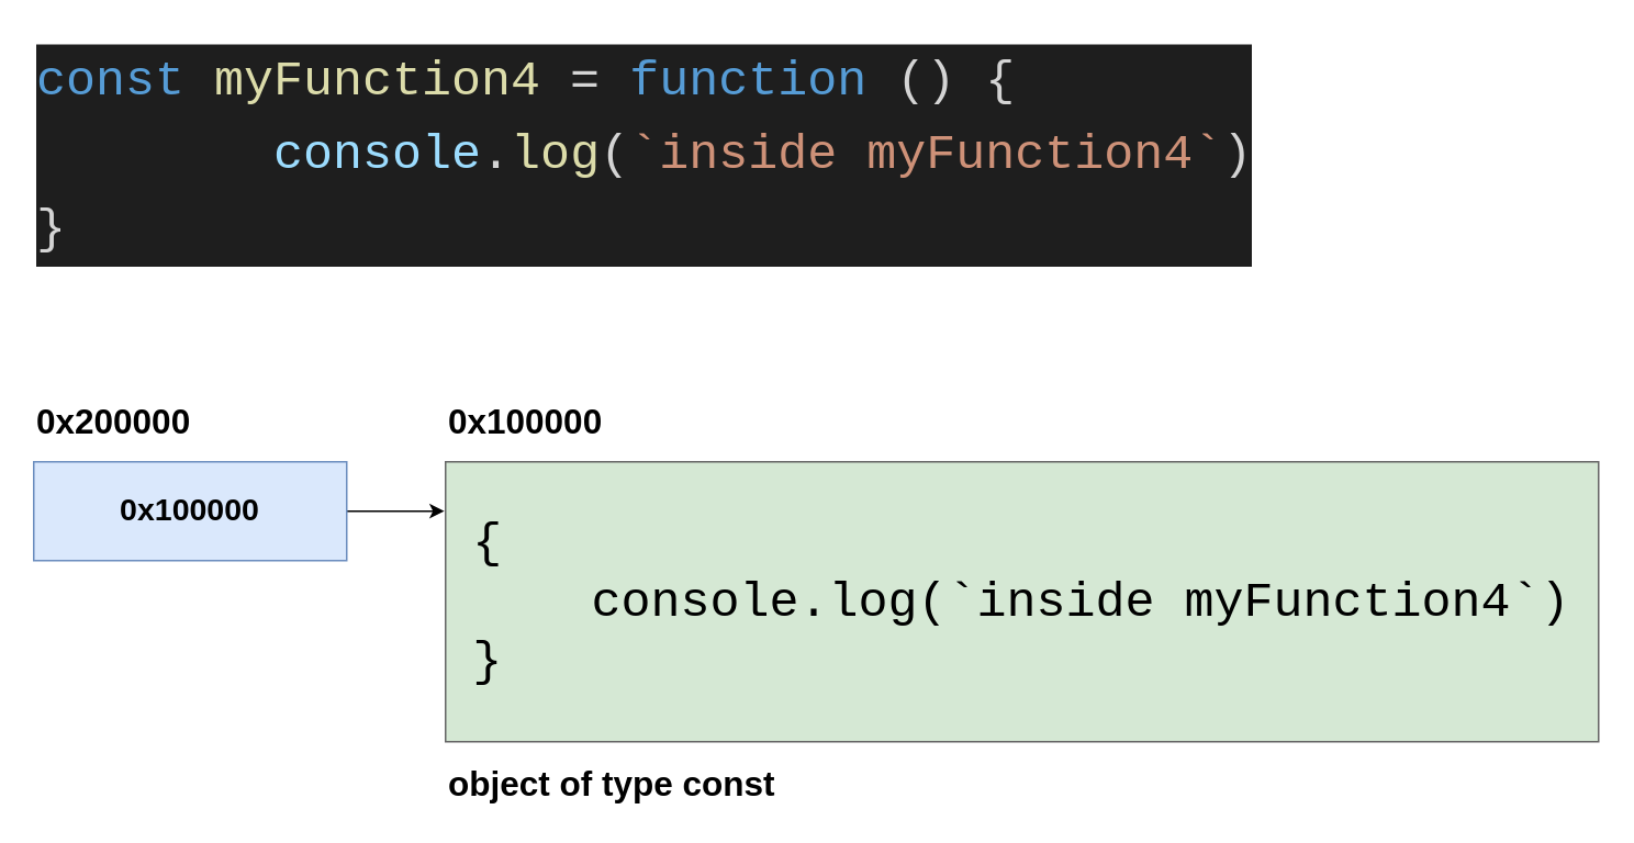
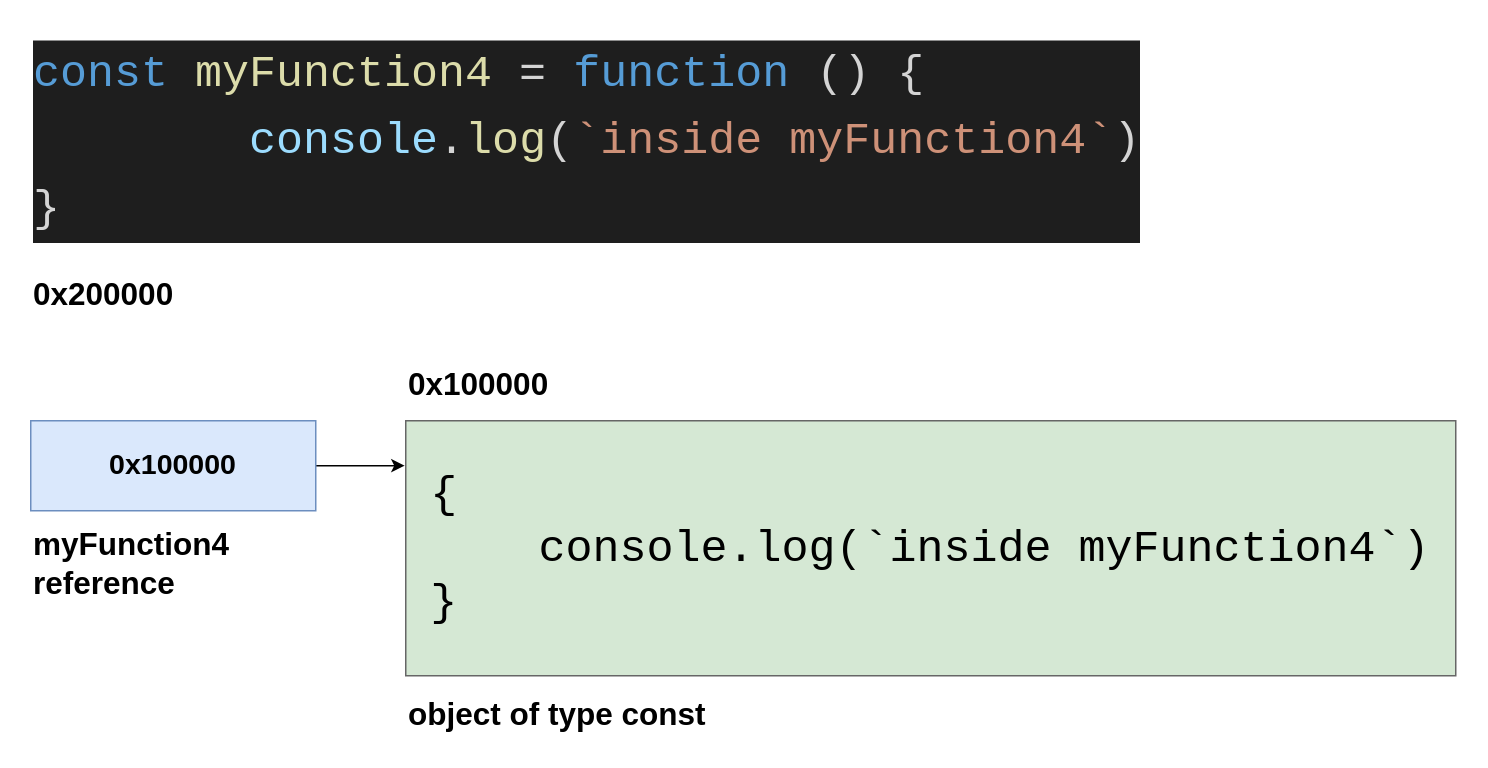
  <mxCell id="0" />
  <mxCell id="1" parent="0" />
  <mxCell id="2" value="&lt;div style=&quot;color: rgb(212, 212, 212); background-color: rgb(30, 30, 30); font-family: Menlo, Monaco, &amp;quot;Courier New&amp;quot;, monospace; font-weight: normal; font-size: 30px; line-height: 45px;&quot;&gt;&lt;div&gt;&lt;span style=&quot;color: #569cd6;&quot;&gt;const&lt;/span&gt;&lt;span style=&quot;color: #d4d4d4;&quot;&gt; &lt;/span&gt;&lt;span style=&quot;color: #dcdcaa;&quot;&gt;myFunction4&lt;/span&gt;&lt;span style=&quot;color: #d4d4d4;&quot;&gt; = &lt;/span&gt;&lt;span style=&quot;color: #569cd6;&quot;&gt;function&lt;/span&gt;&lt;span style=&quot;color: #d4d4d4;&quot;&gt; () {&lt;/span&gt;&lt;/div&gt;&lt;div&gt;&lt;span style=&quot;color: #d4d4d4;&quot;&gt;  &lt;/span&gt;&lt;span style=&quot;color: #9cdcfe;&quot;&gt;&lt;span style=&quot;white-space: pre;&quot;&gt;&#09;&lt;/span&gt;console&lt;/span&gt;&lt;span style=&quot;color: #d4d4d4;&quot;&gt;.&lt;/span&gt;&lt;span style=&quot;color: #dcdcaa;&quot;&gt;log&lt;/span&gt;&lt;span style=&quot;color: #d4d4d4;&quot;&gt;(&lt;/span&gt;&lt;span style=&quot;color: #ce9178;&quot;&gt;`inside myFunction4`&lt;/span&gt;&lt;span style=&quot;color: #d4d4d4;&quot;&gt;)&lt;/span&gt;&lt;/div&gt;&lt;div&gt;&lt;span style=&quot;color: #d4d4d4;&quot;&gt;}&lt;/span&gt;&lt;/div&gt;&lt;/div&gt;" style="text;whiteSpace=wrap;html=1;" vertex="1" parent="1"><mxGeometry x="20" y="20" width="770" height="150" as="geometry" /></mxCell>
  <mxCell id="3" value="&lt;div style=&quot;border-color: var(--border-color); font-family: Menlo, Monaco, &amp;quot;Courier New&amp;quot;, monospace; font-size: 30px; font-style: normal; font-variant-ligatures: normal; font-variant-caps: normal; font-weight: 400; letter-spacing: normal; orphans: 2; text-align: left; text-indent: 0px; text-transform: none; widows: 2; word-spacing: 0px; -webkit-text-stroke-width: 0px; text-decoration-thickness: initial; text-decoration-style: initial; text-decoration-color: initial;&quot;&gt;&lt;span style=&quot;border-color: var(--border-color);&quot;&gt;&lt;font color=&quot;#000000&quot;&gt;{&lt;/font&gt;&lt;/span&gt;&lt;/div&gt;&lt;div style=&quot;border-color: var(--border-color); font-family: Menlo, Monaco, &amp;quot;Courier New&amp;quot;, monospace; font-size: 30px; font-style: normal; font-variant-ligatures: normal; font-variant-caps: normal; font-weight: 400; letter-spacing: normal; orphans: 2; text-align: left; text-indent: 0px; text-transform: none; widows: 2; word-spacing: 0px; -webkit-text-stroke-width: 0px; text-decoration-thickness: initial; text-decoration-style: initial; text-decoration-color: initial;&quot;&gt;&lt;font color=&quot;#000000&quot;&gt;&lt;span style=&quot;border-color: var(--border-color);&quot;&gt;&lt;/span&gt;&lt;span style=&quot;border-color: var(--border-color);&quot;&gt;&lt;span style=&quot;border-color: var(--border-color);&quot;&gt;&lt;span style=&quot;white-space: pre;&quot;&gt;&amp;nbsp;&amp;nbsp;&amp;nbsp;&amp;nbsp;&lt;/span&gt;&lt;/span&gt;console&lt;/span&gt;&lt;span style=&quot;border-color: var(--border-color);&quot;&gt;.&lt;/span&gt;&lt;span style=&quot;border-color: var(--border-color);&quot;&gt;log&lt;/span&gt;&lt;span style=&quot;border-color: var(--border-color);&quot;&gt;(&lt;/span&gt;&lt;span style=&quot;border-color: var(--border-color);&quot;&gt;`inside myFunction4`&lt;/span&gt;&lt;span style=&quot;border-color: var(--border-color);&quot;&gt;)&lt;/span&gt;&lt;/font&gt;&lt;/div&gt;&lt;div style=&quot;border-color: var(--border-color); font-family: Menlo, Monaco, &amp;quot;Courier New&amp;quot;, monospace; font-size: 30px; font-style: normal; font-variant-ligatures: normal; font-variant-caps: normal; font-weight: 400; letter-spacing: normal; orphans: 2; text-align: left; text-indent: 0px; text-transform: none; widows: 2; word-spacing: 0px; -webkit-text-stroke-width: 0px; text-decoration-thickness: initial; text-decoration-style: initial; text-decoration-color: initial;&quot;&gt;&lt;span style=&quot;border-color: var(--border-color);&quot;&gt;&lt;font color=&quot;#000000&quot;&gt;}&lt;/font&gt;&lt;/span&gt;&lt;/div&gt;" style="rounded=0;whiteSpace=wrap;html=1;fillColor=#d5e8d4;fontColor=#333333;strokeColor=#666666;" vertex="1" parent="1"><mxGeometry x="270" y="280" width="700" height="170" as="geometry" /></mxCell>
  <mxCell id="4" value="0x100000" style="text;html=1;strokeColor=none;fillColor=none;align=left;verticalAlign=middle;whiteSpace=wrap;rounded=0;fontStyle=1;fontSize=21;" vertex="1" parent="1"><mxGeometry x="270" y="240" width="130" height="30" as="geometry" /></mxCell>
  <mxCell id="5" style="edgeStyle=orthogonalEdgeStyle;rounded=0;orthogonalLoop=1;jettySize=auto;html=1;entryX=-0.001;entryY=0.176;entryDx=0;entryDy=0;entryPerimeter=0;" edge="1" parent="1" source="6" target="3"><mxGeometry relative="1" as="geometry" /></mxCell>
  <mxCell id="6" value="0x100000" style="rounded=0;whiteSpace=wrap;html=1;fillColor=#dae8fc;strokeColor=#6c8ebf;fontStyle=1;fontSize=19;" vertex="1" parent="1"><mxGeometry x="20" y="280" width="190" height="60" as="geometry" /></mxCell>
- <mxCell id="7" value="0x200000" style="text;html=1;strokeColor=none;fillColor=none;align=left;verticalAlign=middle;whiteSpace=wrap;rounded=0;fontStyle=1;fontSize=21;" vertex="1" parent="1"><mxGeometry x="20" y="240" width="130" height="30" as="geometry" /></mxCell>
+ <mxCell id="7" value="0x200000" style="text;html=1;strokeColor=none;fillColor=none;align=left;verticalAlign=middle;whiteSpace=wrap;rounded=0;fontStyle=1;fontSize=21;" vertex="1" parent="1"><mxGeometry x="20" y="180" width="130" height="30" as="geometry" /></mxCell>
+ <mxCell id="8" value="myFunction4&lt;br&gt;reference" style="text;html=1;strokeColor=none;fillColor=none;align=left;verticalAlign=middle;whiteSpace=wrap;rounded=0;fontStyle=1;fontSize=21;" vertex="1" parent="1"><mxGeometry x="20" y="350" width="140" height="50" as="geometry" /></mxCell>
  <mxCell id="9" value="object of type const" style="text;html=1;strokeColor=none;fillColor=none;align=left;verticalAlign=middle;whiteSpace=wrap;rounded=0;fontStyle=1;fontSize=21;" vertex="1" parent="1"><mxGeometry x="270" y="460" width="430" height="30" as="geometry" /></mxCell>
